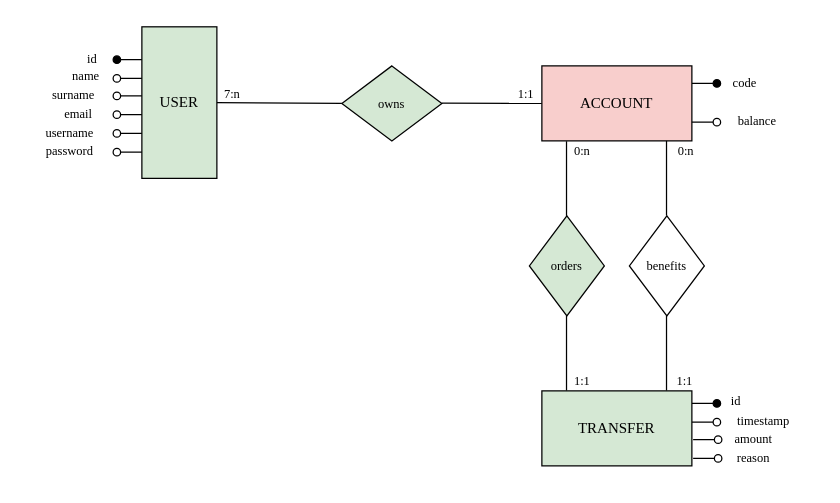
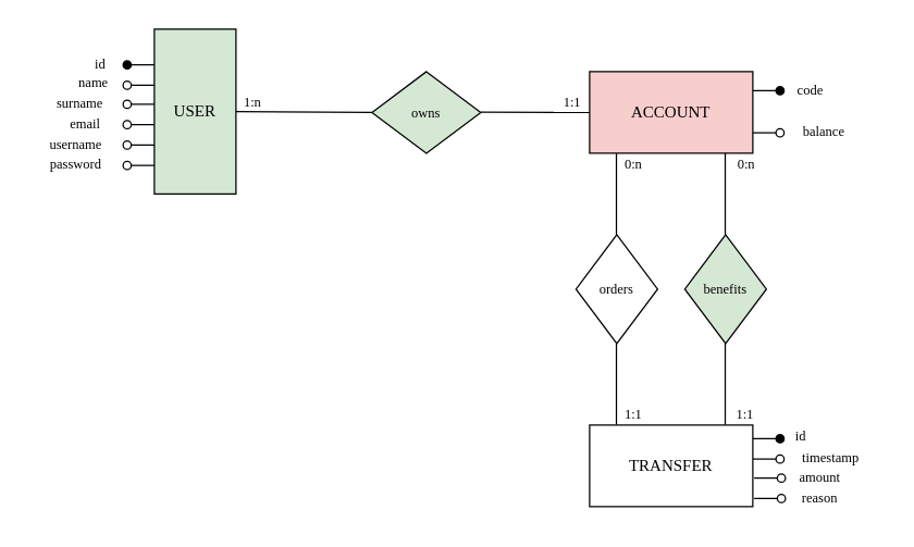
  <mxCell id="0" />
  <mxCell id="1" parent="0" />
  <mxCell id="2" style="rounded=0;orthogonalLoop=1;jettySize=auto;html=1;exitX=1;exitY=0.5;exitDx=0;exitDy=0;fontFamily=Menlo;fontSource=https%3A%2F%2Ffonts.googleapis.com%2Fcss%3Ffamily%3DMenlo;strokeColor=default;shadow=0;sketch=0;strokeWidth=1;endArrow=none;endFill=0;" parent="1" source="3" edge="1"><mxGeometry relative="1" as="geometry"><mxPoint x="273" y="82" as="targetPoint" /></mxGeometry></mxCell>
  <mxCell id="3" value="&lt;font data-font-src=&quot;https://fonts.googleapis.com/css?family=Menlo&quot; face=&quot;Menlo&quot;&gt;USER&lt;/font&gt;&lt;span style=&quot;font-family: Menlo; display: inline&quot;&gt;&lt;/span&gt;" style="rounded=0;whiteSpace=wrap;html=1;fillColor=#d5e8d4;" parent="1" vertex="1"><mxGeometry x="113" y="20.75" width="60" height="121.25" as="geometry" /></mxCell>
  <mxCell id="4" value="&lt;font style=&quot;font-size: 10px;&quot;&gt;owns&lt;/font&gt;" style="rhombus;whiteSpace=wrap;html=1;fontFamily=Menlo;fontSource=https%3A%2F%2Ffonts.googleapis.com%2Fcss%3Ffamily%3DMenlo;fillColor=#d5e8d4;" parent="1" vertex="1"><mxGeometry x="273" y="52" width="80" height="60" as="geometry" /></mxCell>
  <mxCell id="5" style="rounded=0;orthogonalLoop=1;jettySize=auto;html=1;exitX=1;exitY=0.5;exitDx=0;exitDy=0;fontFamily=Menlo;fontSource=https%3A%2F%2Ffonts.googleapis.com%2Fcss%3Ffamily%3DMenlo;strokeColor=default;shadow=0;sketch=0;strokeWidth=1;endArrow=none;endFill=0;" parent="1" edge="1"><mxGeometry relative="1" as="geometry"><mxPoint x="433" y="82" as="targetPoint" /><mxPoint x="353" y="81.71" as="sourcePoint" /></mxGeometry></mxCell>
  <mxCell id="6" style="edgeStyle=none;rounded=0;sketch=0;orthogonalLoop=1;jettySize=auto;html=1;shadow=0;fontFamily=Menlo;fontSource=https%3A%2F%2Ffonts.googleapis.com%2Fcss%3Ffamily%3DMenlo;fontSize=10;startArrow=none;startFill=0;endArrow=oval;endFill=1;strokeColor=default;strokeWidth=1;" parent="1" edge="1"><mxGeometry relative="1" as="geometry"><mxPoint x="573" y="66" as="targetPoint" /><mxPoint x="553" y="66" as="sourcePoint" /></mxGeometry></mxCell>
  <mxCell id="7" value="&lt;font data-font-src=&quot;https://fonts.googleapis.com/css?family=Menlo&quot; face=&quot;Menlo&quot;&gt;ACCOUNT&lt;br&gt;&lt;/font&gt;&lt;span style=&quot;font-family: Menlo; display: inline&quot;&gt;&lt;/span&gt;" style="rounded=0;whiteSpace=wrap;html=1;fillColor=#f8cecc;" parent="1" vertex="1"><mxGeometry x="433" y="52" width="120" height="60" as="geometry" /></mxCell>
  <mxCell id="8" style="edgeStyle=none;rounded=0;sketch=0;orthogonalLoop=1;jettySize=auto;html=1;shadow=0;fontFamily=Menlo;fontSource=https%3A%2F%2Ffonts.googleapis.com%2Fcss%3Ffamily%3DMenlo;fontSize=10;startArrow=none;startFill=0;endArrow=oval;endFill=1;strokeColor=default;strokeWidth=1;" parent="1" edge="1"><mxGeometry relative="1" as="geometry"><mxPoint x="573" y="322" as="targetPoint" /><mxPoint x="553" y="322" as="sourcePoint" /></mxGeometry></mxCell>
  <mxCell id="9" style="edgeStyle=none;rounded=0;sketch=0;orthogonalLoop=1;jettySize=auto;html=1;shadow=0;fontFamily=Menlo;fontSource=https%3A%2F%2Ffonts.googleapis.com%2Fcss%3Ffamily%3DMenlo;fontSize=10;startArrow=none;startFill=0;endArrow=oval;endFill=0;strokeColor=default;strokeWidth=1;" parent="1" edge="1"><mxGeometry relative="1" as="geometry"><mxPoint x="573" y="337" as="targetPoint" /><mxPoint x="553" y="337" as="sourcePoint" /></mxGeometry></mxCell>
- <mxCell id="10" value="&lt;font data-font-src=&quot;https://fonts.googleapis.com/css?family=Menlo&quot; face=&quot;Menlo&quot;&gt;TRANSFER&lt;br&gt;&lt;/font&gt;&lt;span style=&quot;font-family: Menlo; display: inline&quot;&gt;&lt;/span&gt;" style="rounded=0;whiteSpace=wrap;html=1;fillColor=#d5e8d4;" parent="1" vertex="1"><mxGeometry x="433" y="312" width="120" height="60" as="geometry" /></mxCell>
- <mxCell id="11" value="&lt;font style=&quot;font-size: 10px;&quot;&gt;orders&lt;/font&gt;" style="rhombus;whiteSpace=wrap;html=1;fontFamily=Menlo;fontSource=https%3A%2F%2Ffonts.googleapis.com%2Fcss%3Ffamily%3DMenlo;direction=east;fillColor=#d5e8d4;" parent="1" vertex="1"><mxGeometry x="423" y="172" width="60" height="80" as="geometry" /></mxCell>
- <mxCell id="12" value="&lt;font style=&quot;font-size: 10px;&quot;&gt;benefits&lt;/font&gt;" style="rhombus;whiteSpace=wrap;html=1;fontFamily=Menlo;fontSource=https%3A%2F%2Ffonts.googleapis.com%2Fcss%3Ffamily%3DMenlo;direction=east;" parent="1" vertex="1"><mxGeometry x="503" y="172" width="60" height="80" as="geometry" /></mxCell>
+ <mxCell id="10" value="&lt;font data-font-src=&quot;https://fonts.googleapis.com/css?family=Menlo&quot; face=&quot;Menlo&quot;&gt;TRANSFER&lt;br&gt;&lt;/font&gt;&lt;span style=&quot;font-family: Menlo; display: inline&quot;&gt;&lt;/span&gt;" style="rounded=0;whiteSpace=wrap;html=1;" parent="1" vertex="1"><mxGeometry x="433" y="312" width="120" height="60" as="geometry" /></mxCell>
+ <mxCell id="11" value="&lt;font style=&quot;font-size: 10px;&quot;&gt;orders&lt;/font&gt;" style="rhombus;whiteSpace=wrap;html=1;fontFamily=Menlo;fontSource=https%3A%2F%2Ffonts.googleapis.com%2Fcss%3Ffamily%3DMenlo;direction=east;" parent="1" vertex="1"><mxGeometry x="423" y="172" width="60" height="80" as="geometry" /></mxCell>
+ <mxCell id="12" value="&lt;font style=&quot;font-size: 10px;&quot;&gt;benefits&lt;/font&gt;" style="rhombus;whiteSpace=wrap;html=1;fontFamily=Menlo;fontSource=https%3A%2F%2Ffonts.googleapis.com%2Fcss%3Ffamily%3DMenlo;direction=east;fillColor=#d5e8d4;" parent="1" vertex="1"><mxGeometry x="503" y="172" width="60" height="80" as="geometry" /></mxCell>
  <mxCell id="13" style="edgeStyle=none;rounded=0;sketch=0;orthogonalLoop=1;jettySize=auto;html=1;exitX=0.5;exitY=0;exitDx=0;exitDy=0;shadow=0;fontFamily=Menlo;fontSource=https%3A%2F%2Ffonts.googleapis.com%2Fcss%3Ffamily%3DMenlo;fontSize=11;endArrow=none;endFill=0;strokeColor=default;strokeWidth=1;" parent="1" source="12" target="12" edge="1"><mxGeometry relative="1" as="geometry" /></mxCell>
  <mxCell id="14" style="rounded=0;orthogonalLoop=1;jettySize=auto;html=1;exitX=1;exitY=0.5;exitDx=0;exitDy=0;fontFamily=Menlo;fontSource=https%3A%2F%2Ffonts.googleapis.com%2Fcss%3Ffamily%3DMenlo;strokeColor=default;shadow=0;sketch=0;strokeWidth=1;endArrow=none;endFill=0;" parent="1" edge="1"><mxGeometry relative="1" as="geometry"><mxPoint x="452.71" y="112.29" as="targetPoint" /><mxPoint x="452.71" y="172" as="sourcePoint" /></mxGeometry></mxCell>
  <mxCell id="15" style="rounded=0;orthogonalLoop=1;jettySize=auto;html=1;exitX=1;exitY=0.5;exitDx=0;exitDy=0;fontFamily=Menlo;fontSource=https%3A%2F%2Ffonts.googleapis.com%2Fcss%3Ffamily%3DMenlo;strokeColor=default;shadow=0;sketch=0;strokeWidth=1;endArrow=none;endFill=0;" parent="1" edge="1"><mxGeometry relative="1" as="geometry"><mxPoint x="532.71" y="112" as="targetPoint" /><mxPoint x="532.71" y="171.71" as="sourcePoint" /></mxGeometry></mxCell>
  <mxCell id="16" style="rounded=0;orthogonalLoop=1;jettySize=auto;html=1;exitX=1;exitY=0.5;exitDx=0;exitDy=0;fontFamily=Menlo;fontSource=https%3A%2F%2Ffonts.googleapis.com%2Fcss%3Ffamily%3DMenlo;strokeColor=default;shadow=0;sketch=0;strokeWidth=1;endArrow=none;endFill=0;" parent="1" edge="1"><mxGeometry relative="1" as="geometry"><mxPoint x="452.71" y="252" as="targetPoint" /><mxPoint x="452.71" y="311.71" as="sourcePoint" /></mxGeometry></mxCell>
  <mxCell id="17" style="rounded=0;orthogonalLoop=1;jettySize=auto;html=1;exitX=1;exitY=0.5;exitDx=0;exitDy=0;fontFamily=Menlo;fontSource=https%3A%2F%2Ffonts.googleapis.com%2Fcss%3Ffamily%3DMenlo;strokeColor=default;shadow=0;sketch=0;strokeWidth=1;endArrow=none;endFill=0;" parent="1" edge="1"><mxGeometry relative="1" as="geometry"><mxPoint x="532.71" y="252" as="targetPoint" /><mxPoint x="532.71" y="311.71" as="sourcePoint" /></mxGeometry></mxCell>
  <mxCell id="18" value="id" style="text;html=1;align=center;verticalAlign=middle;resizable=0;points=[];autosize=1;strokeColor=none;fillColor=none;fontSize=10;fontFamily=Menlo;" parent="1" vertex="1"><mxGeometry x="53" y="31" width="40" height="30" as="geometry" /></mxCell>
  <mxCell id="19" style="edgeStyle=none;rounded=0;sketch=0;orthogonalLoop=1;jettySize=auto;html=1;shadow=0;fontFamily=Menlo;fontSource=https%3A%2F%2Ffonts.googleapis.com%2Fcss%3Ffamily%3DMenlo;fontSize=10;startArrow=none;startFill=0;endArrow=oval;endFill=0;strokeColor=default;strokeWidth=1;" parent="1" edge="1"><mxGeometry relative="1" as="geometry"><mxPoint x="93" y="62" as="targetPoint" /><mxPoint x="113" y="62" as="sourcePoint" /></mxGeometry></mxCell>
  <mxCell id="20" value="name&lt;br&gt;" style="text;html=1;align=center;verticalAlign=middle;resizable=0;points=[];autosize=1;strokeColor=none;fillColor=none;fontSize=10;fontFamily=Menlo;" parent="1" vertex="1"><mxGeometry x="43" y="44.5" width="50" height="30" as="geometry" /></mxCell>
  <mxCell id="21" value="surname" style="text;html=1;align=center;verticalAlign=middle;resizable=0;points=[];autosize=1;strokeColor=none;fillColor=none;fontSize=10;fontFamily=Menlo;" parent="1" vertex="1"><mxGeometry x="23" y="59.5" width="70" height="30" as="geometry" /></mxCell>
  <mxCell id="22" style="edgeStyle=none;rounded=0;sketch=0;orthogonalLoop=1;jettySize=auto;html=1;shadow=0;fontFamily=Menlo;fontSource=https%3A%2F%2Ffonts.googleapis.com%2Fcss%3Ffamily%3DMenlo;fontSize=10;startArrow=none;startFill=0;endArrow=oval;endFill=0;strokeColor=default;strokeWidth=1;" parent="1" edge="1"><mxGeometry relative="1" as="geometry"><mxPoint x="93" y="76" as="targetPoint" /><mxPoint x="113" y="76" as="sourcePoint" /></mxGeometry></mxCell>
  <mxCell id="23" value="email" style="text;html=1;align=center;verticalAlign=middle;resizable=0;points=[];autosize=1;strokeColor=none;fillColor=none;fontSize=10;fontFamily=Menlo;" parent="1" vertex="1"><mxGeometry x="37" y="74.5" width="50" height="30" as="geometry" /></mxCell>
  <mxCell id="24" style="edgeStyle=none;rounded=0;sketch=0;orthogonalLoop=1;jettySize=auto;html=1;shadow=0;fontFamily=Menlo;fontSource=https%3A%2F%2Ffonts.googleapis.com%2Fcss%3Ffamily%3DMenlo;fontSize=10;startArrow=none;startFill=0;endArrow=oval;endFill=0;strokeColor=default;strokeWidth=1;" parent="1" edge="1"><mxGeometry relative="1" as="geometry"><mxPoint x="93" y="91" as="targetPoint" /><mxPoint x="113" y="91" as="sourcePoint" /></mxGeometry></mxCell>
  <mxCell id="25" value="username" style="text;html=1;align=center;verticalAlign=middle;resizable=0;points=[];autosize=1;strokeColor=none;fillColor=none;fontSize=10;fontFamily=Menlo;" parent="1" vertex="1"><mxGeometry x="20" y="89.5" width="70" height="30" as="geometry" /></mxCell>
  <mxCell id="26" style="edgeStyle=none;rounded=0;sketch=0;orthogonalLoop=1;jettySize=auto;html=1;shadow=0;fontFamily=Menlo;fontSource=https%3A%2F%2Ffonts.googleapis.com%2Fcss%3Ffamily%3DMenlo;fontSize=10;startArrow=none;startFill=0;endArrow=oval;endFill=0;strokeColor=default;strokeWidth=1;" parent="1" edge="1"><mxGeometry relative="1" as="geometry"><mxPoint x="93" y="106" as="targetPoint" /><mxPoint x="113" y="106" as="sourcePoint" /></mxGeometry></mxCell>
  <mxCell id="27" value="password" style="text;html=1;align=center;verticalAlign=middle;resizable=0;points=[];autosize=1;strokeColor=none;fillColor=none;fontSize=10;fontFamily=Menlo;" parent="1" vertex="1"><mxGeometry x="20" y="105" width="70" height="30" as="geometry" /></mxCell>
  <mxCell id="28" style="edgeStyle=none;rounded=0;sketch=0;orthogonalLoop=1;jettySize=auto;html=1;shadow=0;fontFamily=Menlo;fontSource=https%3A%2F%2Ffonts.googleapis.com%2Fcss%3Ffamily%3DMenlo;fontSize=10;startArrow=none;startFill=0;endArrow=oval;endFill=1;strokeColor=default;strokeWidth=1;" parent="1" edge="1"><mxGeometry relative="1" as="geometry"><mxPoint x="93" y="47" as="targetPoint" /><mxPoint x="113" y="47" as="sourcePoint" /></mxGeometry></mxCell>
  <mxCell id="29" style="edgeStyle=none;rounded=0;sketch=0;orthogonalLoop=1;jettySize=auto;html=1;shadow=0;fontFamily=Menlo;fontSource=https%3A%2F%2Ffonts.googleapis.com%2Fcss%3Ffamily%3DMenlo;fontSize=10;startArrow=none;startFill=0;endArrow=oval;endFill=0;strokeColor=default;strokeWidth=1;" parent="1" edge="1"><mxGeometry relative="1" as="geometry"><mxPoint x="93" y="121" as="targetPoint" /><mxPoint x="113" y="121" as="sourcePoint" /></mxGeometry></mxCell>
  <mxCell id="30" style="edgeStyle=none;rounded=0;sketch=0;orthogonalLoop=1;jettySize=auto;html=1;shadow=0;fontFamily=Menlo;fontSource=https%3A%2F%2Ffonts.googleapis.com%2Fcss%3Ffamily%3DMenlo;fontSize=10;startArrow=none;startFill=0;endArrow=oval;endFill=0;strokeColor=default;strokeWidth=1;" parent="1" edge="1"><mxGeometry relative="1" as="geometry"><mxPoint x="573" y="97" as="targetPoint" /><mxPoint x="553" y="97" as="sourcePoint" /></mxGeometry></mxCell>
  <mxCell id="31" value="code" style="text;html=1;align=center;verticalAlign=middle;resizable=0;points=[];autosize=1;strokeColor=none;fillColor=none;fontSize=10;fontFamily=Menlo;" parent="1" vertex="1"><mxGeometry x="570" y="50" width="50" height="30" as="geometry" /></mxCell>
  <mxCell id="32" value="balance" style="text;html=1;align=center;verticalAlign=middle;resizable=0;points=[];autosize=1;strokeColor=none;fillColor=none;fontSize=10;fontFamily=Menlo;" parent="1" vertex="1"><mxGeometry x="570" y="81" width="70" height="30" as="geometry" /></mxCell>
  <mxCell id="33" value="id" style="text;html=1;align=center;verticalAlign=middle;resizable=0;points=[];autosize=1;strokeColor=none;fillColor=none;fontSize=10;fontFamily=Menlo;" parent="1" vertex="1"><mxGeometry x="568" y="305" width="40" height="30" as="geometry" /></mxCell>
  <mxCell id="34" value="timestamp" style="text;html=1;align=center;verticalAlign=middle;resizable=0;points=[];autosize=1;strokeColor=none;fillColor=none;fontSize=10;fontFamily=Menlo;" parent="1" vertex="1"><mxGeometry x="570" y="321" width="80" height="30" as="geometry" /></mxCell>
  <mxCell id="35" style="edgeStyle=none;rounded=0;sketch=0;orthogonalLoop=1;jettySize=auto;html=1;shadow=0;fontFamily=Menlo;fontSource=https%3A%2F%2Ffonts.googleapis.com%2Fcss%3Ffamily%3DMenlo;fontSize=10;startArrow=none;startFill=0;endArrow=oval;endFill=0;strokeColor=default;strokeWidth=1;" parent="1" edge="1"><mxGeometry relative="1" as="geometry"><mxPoint x="574" y="351" as="targetPoint" /><mxPoint x="554" y="351" as="sourcePoint" /></mxGeometry></mxCell>
  <mxCell id="36" value="amount" style="text;html=1;align=center;verticalAlign=middle;resizable=0;points=[];autosize=1;strokeColor=none;fillColor=none;fontSize=10;fontFamily=Menlo;" parent="1" vertex="1"><mxGeometry x="572" y="335" width="60" height="30" as="geometry" /></mxCell>
  <mxCell id="37" style="edgeStyle=none;rounded=0;sketch=0;orthogonalLoop=1;jettySize=auto;html=1;shadow=0;fontFamily=Menlo;fontSource=https%3A%2F%2Ffonts.googleapis.com%2Fcss%3Ffamily%3DMenlo;fontSize=10;startArrow=none;startFill=0;endArrow=oval;endFill=0;strokeColor=default;strokeWidth=1;" parent="1" edge="1"><mxGeometry relative="1" as="geometry"><mxPoint x="574" y="366" as="targetPoint" /><mxPoint x="554" y="366" as="sourcePoint" /></mxGeometry></mxCell>
  <mxCell id="38" value="reason" style="text;html=1;align=center;verticalAlign=middle;resizable=0;points=[];autosize=1;strokeColor=none;fillColor=none;fontSize=10;fontFamily=Menlo;" parent="1" vertex="1"><mxGeometry x="572" y="350" width="60" height="30" as="geometry" /></mxCell>
- <mxCell id="39" value="7:n" style="text;html=1;align=center;verticalAlign=middle;resizable=0;points=[];autosize=1;strokeColor=none;fillColor=none;fontSize=10;fontFamily=Menlo;" parent="1" vertex="1"><mxGeometry x="165" y="58.5" width="40" height="30" as="geometry" /></mxCell>
+ <mxCell id="39" value="1:n" style="text;html=1;align=center;verticalAlign=middle;resizable=0;points=[];autosize=1;strokeColor=none;fillColor=none;fontSize=10;fontFamily=Menlo;" parent="1" vertex="1"><mxGeometry x="165" y="58.5" width="40" height="30" as="geometry" /></mxCell>
  <mxCell id="40" value="1:1" style="text;html=1;align=center;verticalAlign=middle;resizable=0;points=[];autosize=1;strokeColor=none;fillColor=none;fontSize=10;fontFamily=Menlo;" parent="1" vertex="1"><mxGeometry x="400" y="58.5" width="40" height="30" as="geometry" /></mxCell>
  <mxCell id="41" value="0:n" style="text;html=1;align=center;verticalAlign=middle;resizable=0;points=[];autosize=1;strokeColor=none;fillColor=none;fontSize=10;fontFamily=Menlo;" parent="1" vertex="1"><mxGeometry x="445" y="104.5" width="40" height="30" as="geometry" /></mxCell>
  <mxCell id="42" value="0:n" style="text;html=1;align=center;verticalAlign=middle;resizable=0;points=[];autosize=1;strokeColor=none;fillColor=none;fontSize=10;fontFamily=Menlo;" parent="1" vertex="1"><mxGeometry x="528" y="105" width="40" height="30" as="geometry" /></mxCell>
  <mxCell id="43" value="1:1" style="text;html=1;align=center;verticalAlign=middle;resizable=0;points=[];autosize=1;strokeColor=none;fillColor=none;fontSize=10;fontFamily=Menlo;" parent="1" vertex="1"><mxGeometry x="445" y="289" width="40" height="30" as="geometry" /></mxCell>
  <mxCell id="44" value="1:1" style="text;html=1;align=center;verticalAlign=middle;resizable=0;points=[];autosize=1;strokeColor=none;fillColor=none;fontSize=10;fontFamily=Menlo;" parent="1" vertex="1"><mxGeometry x="527" y="289" width="40" height="30" as="geometry" /></mxCell>
